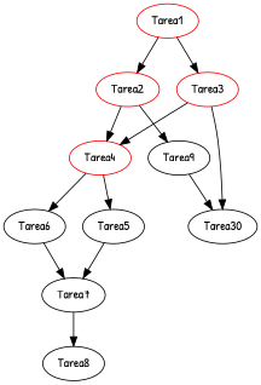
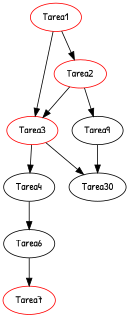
  strict digraph {
    fontname="Patrick Hand"
    node [fontname="Patrick Hand"]
    edge [color=black fontname="Patrick Hand"]
    n1 [color=red label=Tarea1]
    n2 [color=red label=Tarea2]
    n3 [color=red label=Tarea3]
-   n4 [color=red label=Tarea4]
+   n4 [color=black label=Tarea4]
    n5 [label=Tarea9]
    n6 [label=Tarea30]
-   n7 [label=Tarea5]
    n8 [label=Tarea6]
-   n9 [label=Tarea7]
-   n10 [label=Tarea8]
+   n9 [label=Tarea7 color=red]
    n1 -> n2
    n1 -> n3
-   n2 -> n4
+   n2 -> n3
    n2 -> n5
    n3 -> n4
    n3 -> n6
-   n4 -> n7
    n4 -> n8
    n5 -> n6
-   n7 -> n9
    n8 -> n9
-   n9 -> n10
  }
